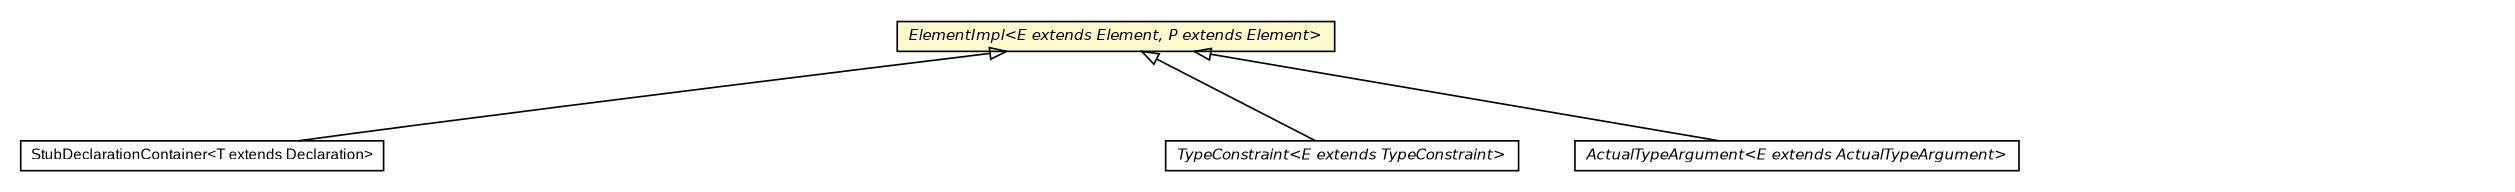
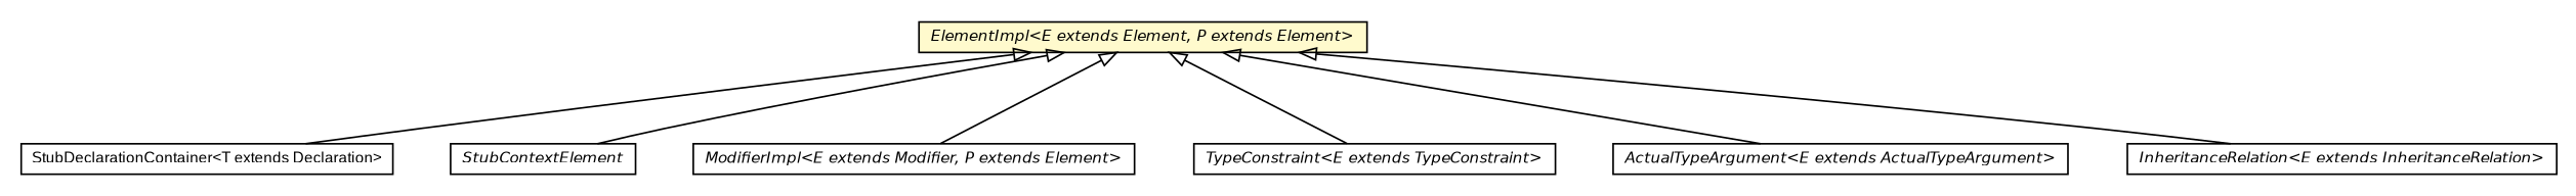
  digraph {
    fontname="Liberation Sans"
    nodesep=0.25
    ranksep=0.5
    node [fontcolor=black fontname="Liberation Sans" fontsize=9.0 shape=plaintext]
    edge [arrowtail=empty dir=back fontname="Liberation Sans" fontsize=10 headport=p labelfontname=Helvetica labelfontsize=10 tailport=p]
    n1 [label=<<table title="chameleon.core.declaration.StubDeclarationContainer" border="0" cellborder="1" cellspacing="0" cellpadding="2" port="p" href="../declaration/StubDeclarationContainer.html"> 		<tr><td><table border="0" cellspacing="0" cellpadding="1"> <tr><td align="center" balign="center"> StubDeclarationContainer&lt;T extends Declaration&gt; </td></tr> 		</table></td></tr> 		</table>>]
    n2 [label=<<table title="chameleon.core.element.ElementImpl" border="0" cellborder="1" cellspacing="0" cellpadding="2" port="p" bgcolor="lemonChiffon" href="./ElementImpl.html"> 		<tr><td><table border="0" cellspacing="0" cellpadding="1"> <tr><td align="center" balign="center"><font face="Helvetica-Oblique"> ElementImpl&lt;E extends Element, P extends Element&gt; </font></td></tr> 		</table></td></tr> 		</table>>]
+   n3 [label=<<table title="chameleon.core.lookup.StubContextElement" border="0" cellborder="1" cellspacing="0" cellpadding="2" port="p" href="../lookup/StubContextElement.html"> 		<tr><td><table border="0" cellspacing="0" cellpadding="1"> <tr><td align="center" balign="center"><font face="Helvetica-Oblique"> StubContextElement </font></td></tr> 		</table></td></tr> 		</table>>]
+   n4 [label=<<table title="chameleon.core.modifier.ModifierImpl" border="0" cellborder="1" cellspacing="0" cellpadding="2" port="p" href="../modifier/ModifierImpl.html"> 		<tr><td><table border="0" cellspacing="0" cellpadding="1"> <tr><td align="center" balign="center"><font face="Helvetica-Oblique"> ModifierImpl&lt;E extends Modifier, P extends Element&gt; </font></td></tr> 		</table></td></tr> 		</table>>]
    n5 [label=<<table title="chameleon.core.type.generics.TypeConstraint" border="0" cellborder="1" cellspacing="0" cellpadding="2" port="p" href="../type/generics/TypeConstraint.html"> 		<tr><td><table border="0" cellspacing="0" cellpadding="1"> <tr><td align="center" balign="center"><font face="Helvetica-Oblique"> TypeConstraint&lt;E extends TypeConstraint&gt; </font></td></tr> 		</table></td></tr> 		</table>>]
    n6 [label=<<table title="chameleon.core.type.generics.ActualTypeArgument" border="0" cellborder="1" cellspacing="0" cellpadding="2" port="p" href="../type/generics/ActualTypeArgument.html"> 		<tr><td><table border="0" cellspacing="0" cellpadding="1"> <tr><td align="center" balign="center"><font face="Helvetica-Oblique"> ActualTypeArgument&lt;E extends ActualTypeArgument&gt; </font></td></tr> 		</table></td></tr> 		</table>>]
+   n7 [label=<<table title="chameleon.core.type.inheritance.InheritanceRelation" border="0" cellborder="1" cellspacing="0" cellpadding="2" port="p" href="../type/inheritance/InheritanceRelation.html"> 		<tr><td><table border="0" cellspacing="0" cellpadding="1"> <tr><td align="center" balign="center"><font face="Helvetica-Oblique"> InheritanceRelation&lt;E extends InheritanceRelation&gt; </font></td></tr> 		</table></td></tr> 		</table>>]
    n2 -> n1
+   n2 -> n3
+   n2 -> n4
    n2 -> n5
    n2 -> n6
+   n2 -> n7
  }
